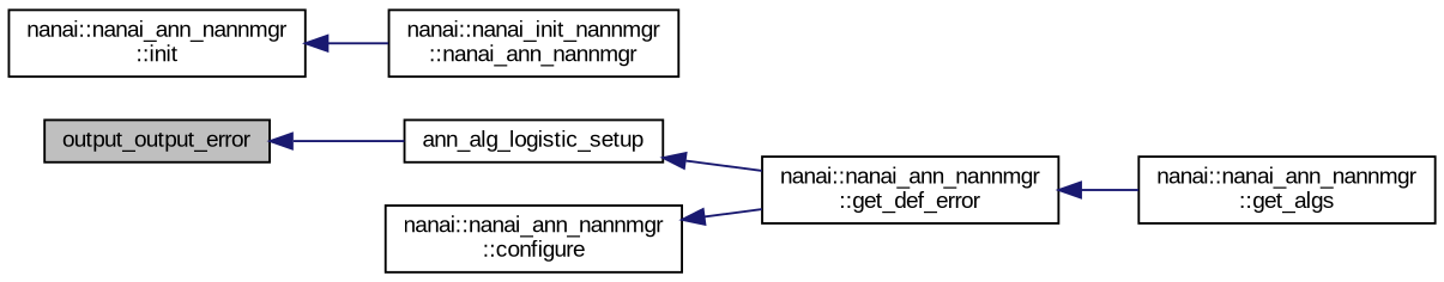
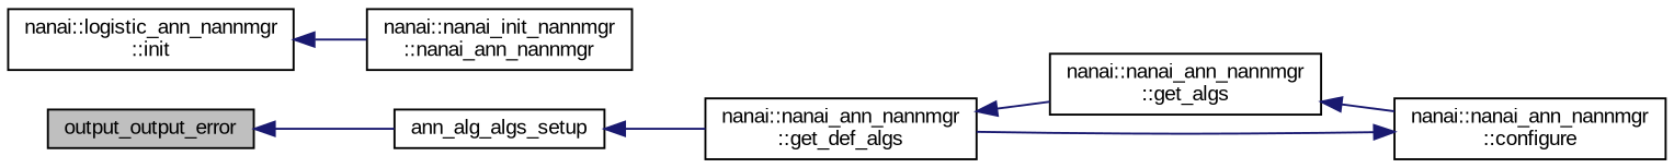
  digraph {
    fontname="Liberation Sans"
    rankdir=LR
    node [color=black fillcolor=white fontname="Liberation Sans" fontsize=10 shape=record style=filled]
    edge [color=midnightblue dir=back fontname="Liberation Sans" fontsize=10 labelfontname=Helvetica labelfontsize=10 style=solid]
    n1 [fillcolor=grey75 fontcolor=black height=0.2 label=output_output_error width=0.4]
-   n2 [height=0.2 label=ann_alg_logistic_setup width=0.4]
-   n3 [height=0.2 label="nanai::nanai_ann_nannmgr\l::get_def_error" width=0.4]
+   n2 [height=0.2 label=ann_alg_algs_setup width=0.4]
+   n3 [height=0.2 label="nanai::nanai_ann_nannmgr\l::get_def_algs" width=0.4]
    n4 [height=0.2 label="nanai::nanai_ann_nannmgr\l::get_algs" width=0.4]
    n5 [height=0.2 label="nanai::nanai_ann_nannmgr\l::configure" width=0.4]
-   n6 [height=0.2 label="nanai::nanai_ann_nannmgr\l::init" width=0.4]
+   n6 [height=0.2 label="nanai::logistic_ann_nannmgr\l::init" width=0.4]
    n7 [height=0.2 label="nanai::nanai_init_nannmgr\l::nanai_ann_nannmgr" width=0.4]
    n1 -> n2
    n2 -> n3
    n3 -> n4
+   n4 -> n5
    n5 -> n3
    n6 -> n7
  }
